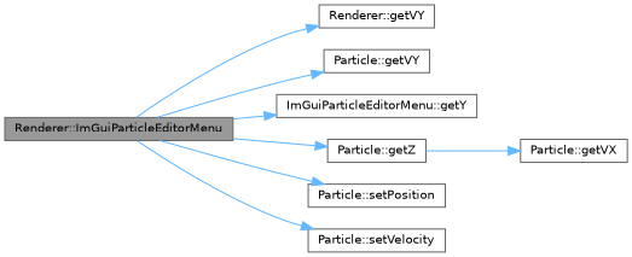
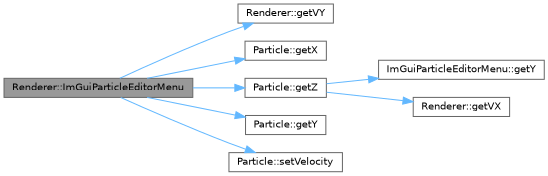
  digraph {
    rankdir=LR
    node [color=grey40 fillcolor=white fontname=Helvetica fontsize=10 shape=box style=filled]
    edge [color=steelblue1 fontname=Helvetica fontsize=10 labelfontname=Helvetica labelfontsize=10 style=solid]
    n1 [color=gray40 fillcolor=grey60 fontcolor=black height=0.2 label="Renderer::ImGuiParticleEditorMenu" width=0.4]
    n2 [height=0.2 label="Renderer::getVY" width=0.4]
-   n3 [height=0.2 label="Particle::getVY" width=0.4]
+   n3 [height=0.2 label="Particle::getX" width=0.4]
    n4 [height=0.2 label="ImGuiParticleEditorMenu::getY" width=0.4]
    n5 [height=0.2 label="Particle::getZ" width=0.4]
-   n6 [height=0.2 label="Particle::setPosition" width=0.4]
+   n6 [height=0.2 label="Particle::getY" width=0.4]
    n7 [height=0.2 label="Particle::setVelocity" width=0.4]
-   n8 [height=0.2 label="Particle::getVX" width=0.4]
+   n8 [height=0.2 label="Renderer::getVX" width=0.4]
    n1 -> n2
    n1 -> n3
-   n1 -> n4
+   n5 -> n4
    n1 -> n5
    n1 -> n6
    n1 -> n7
    n5 -> n8
  }
